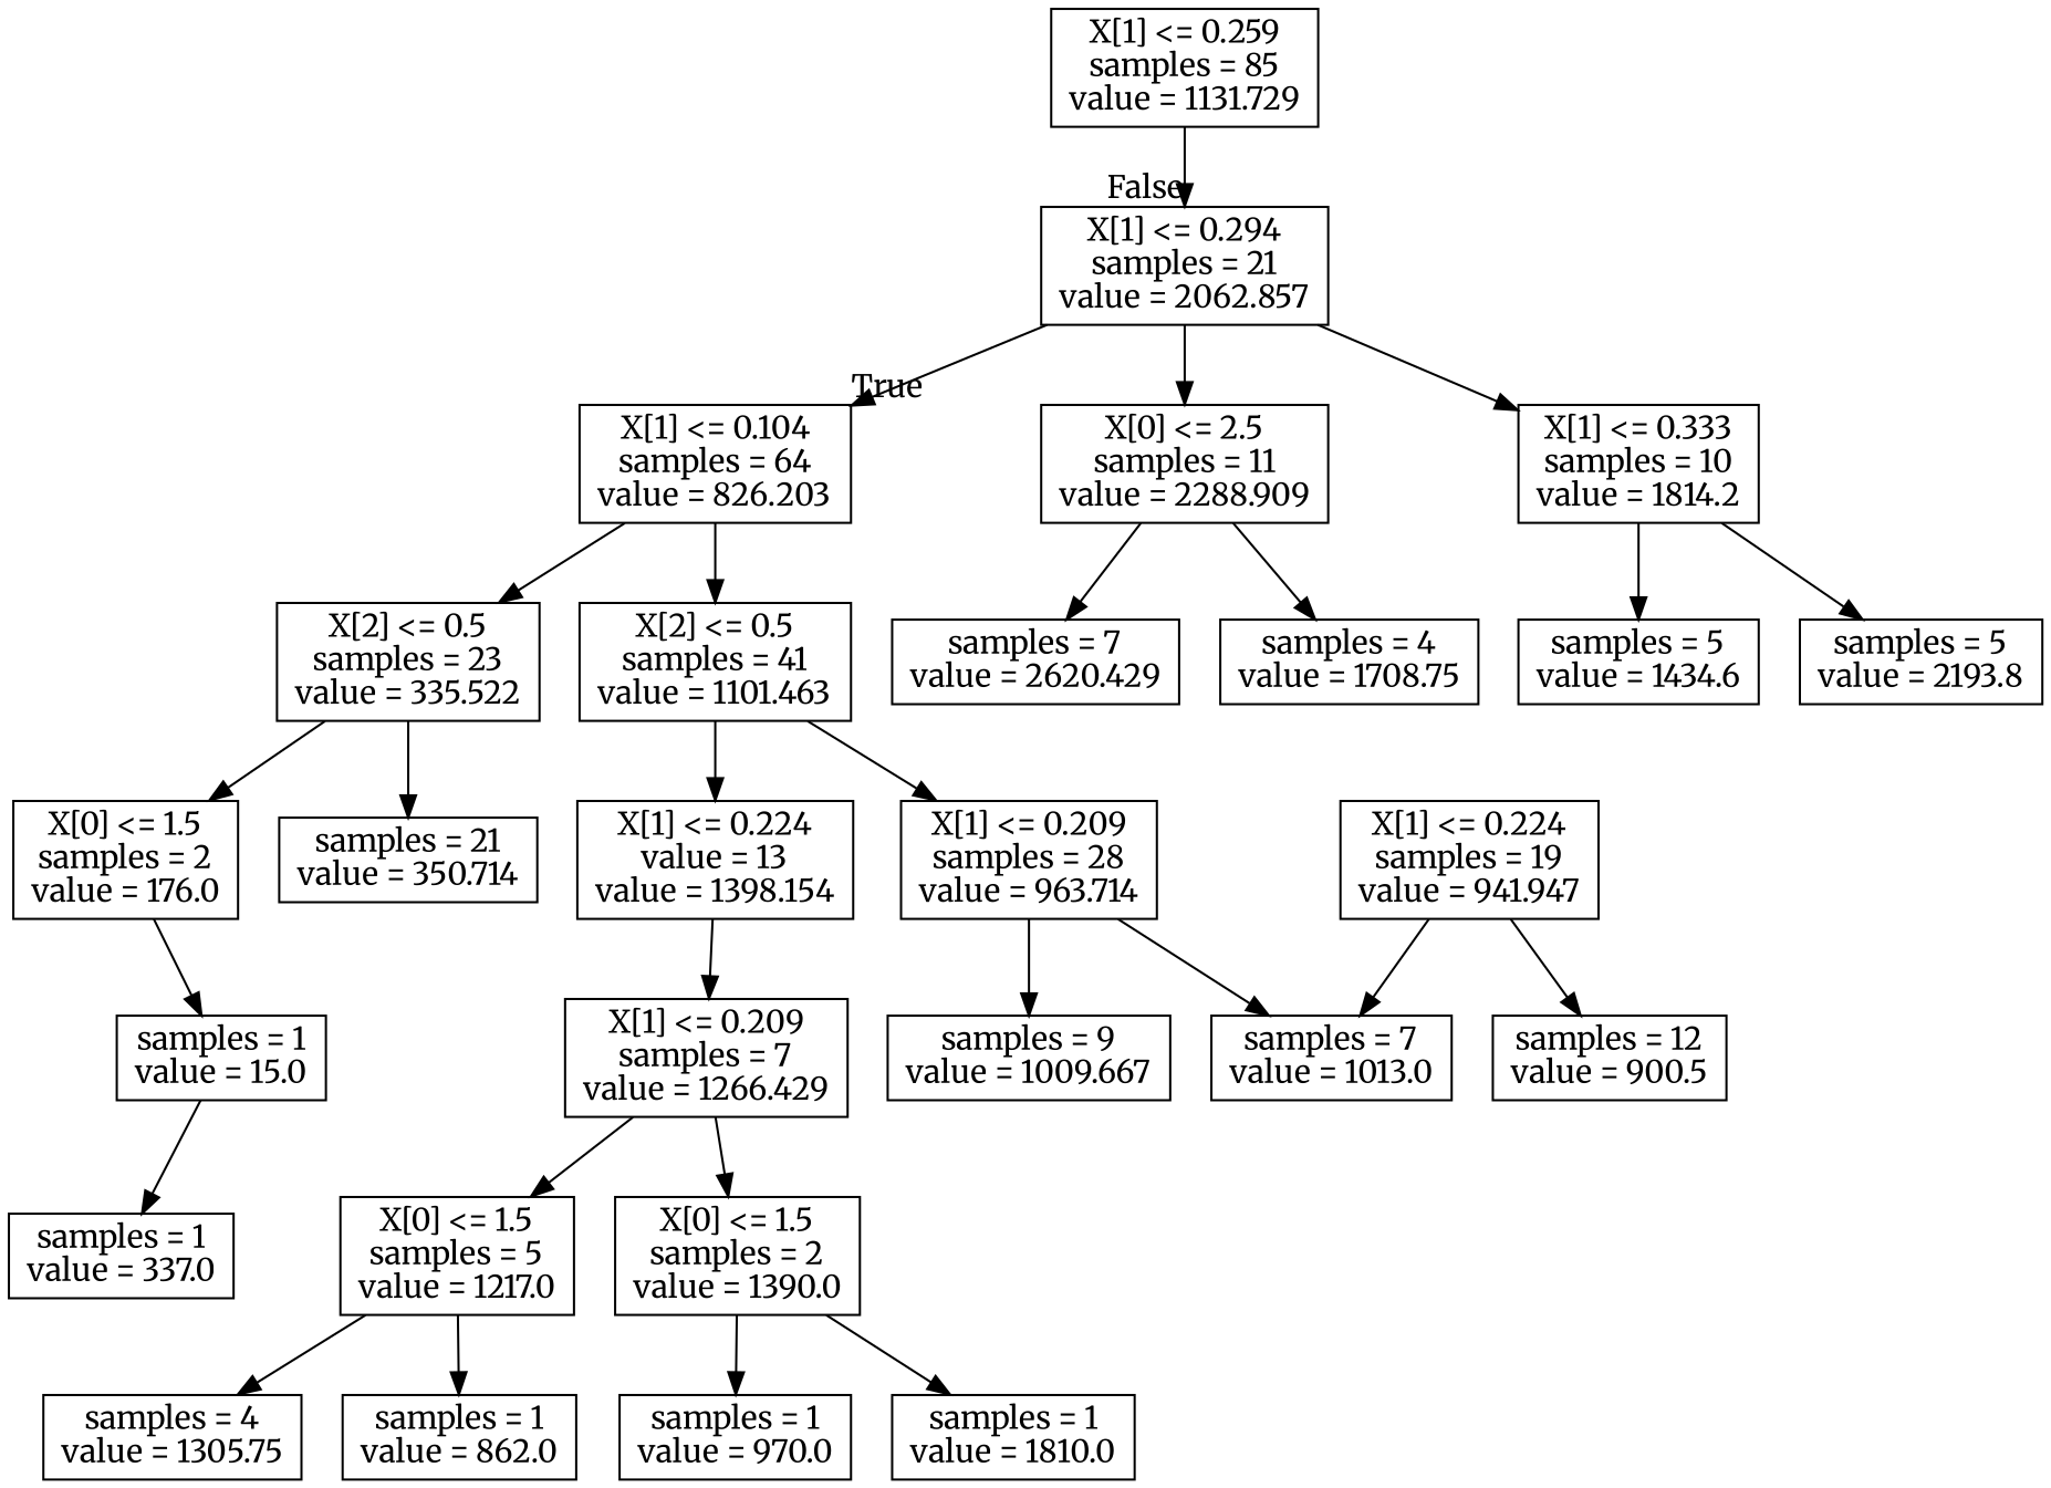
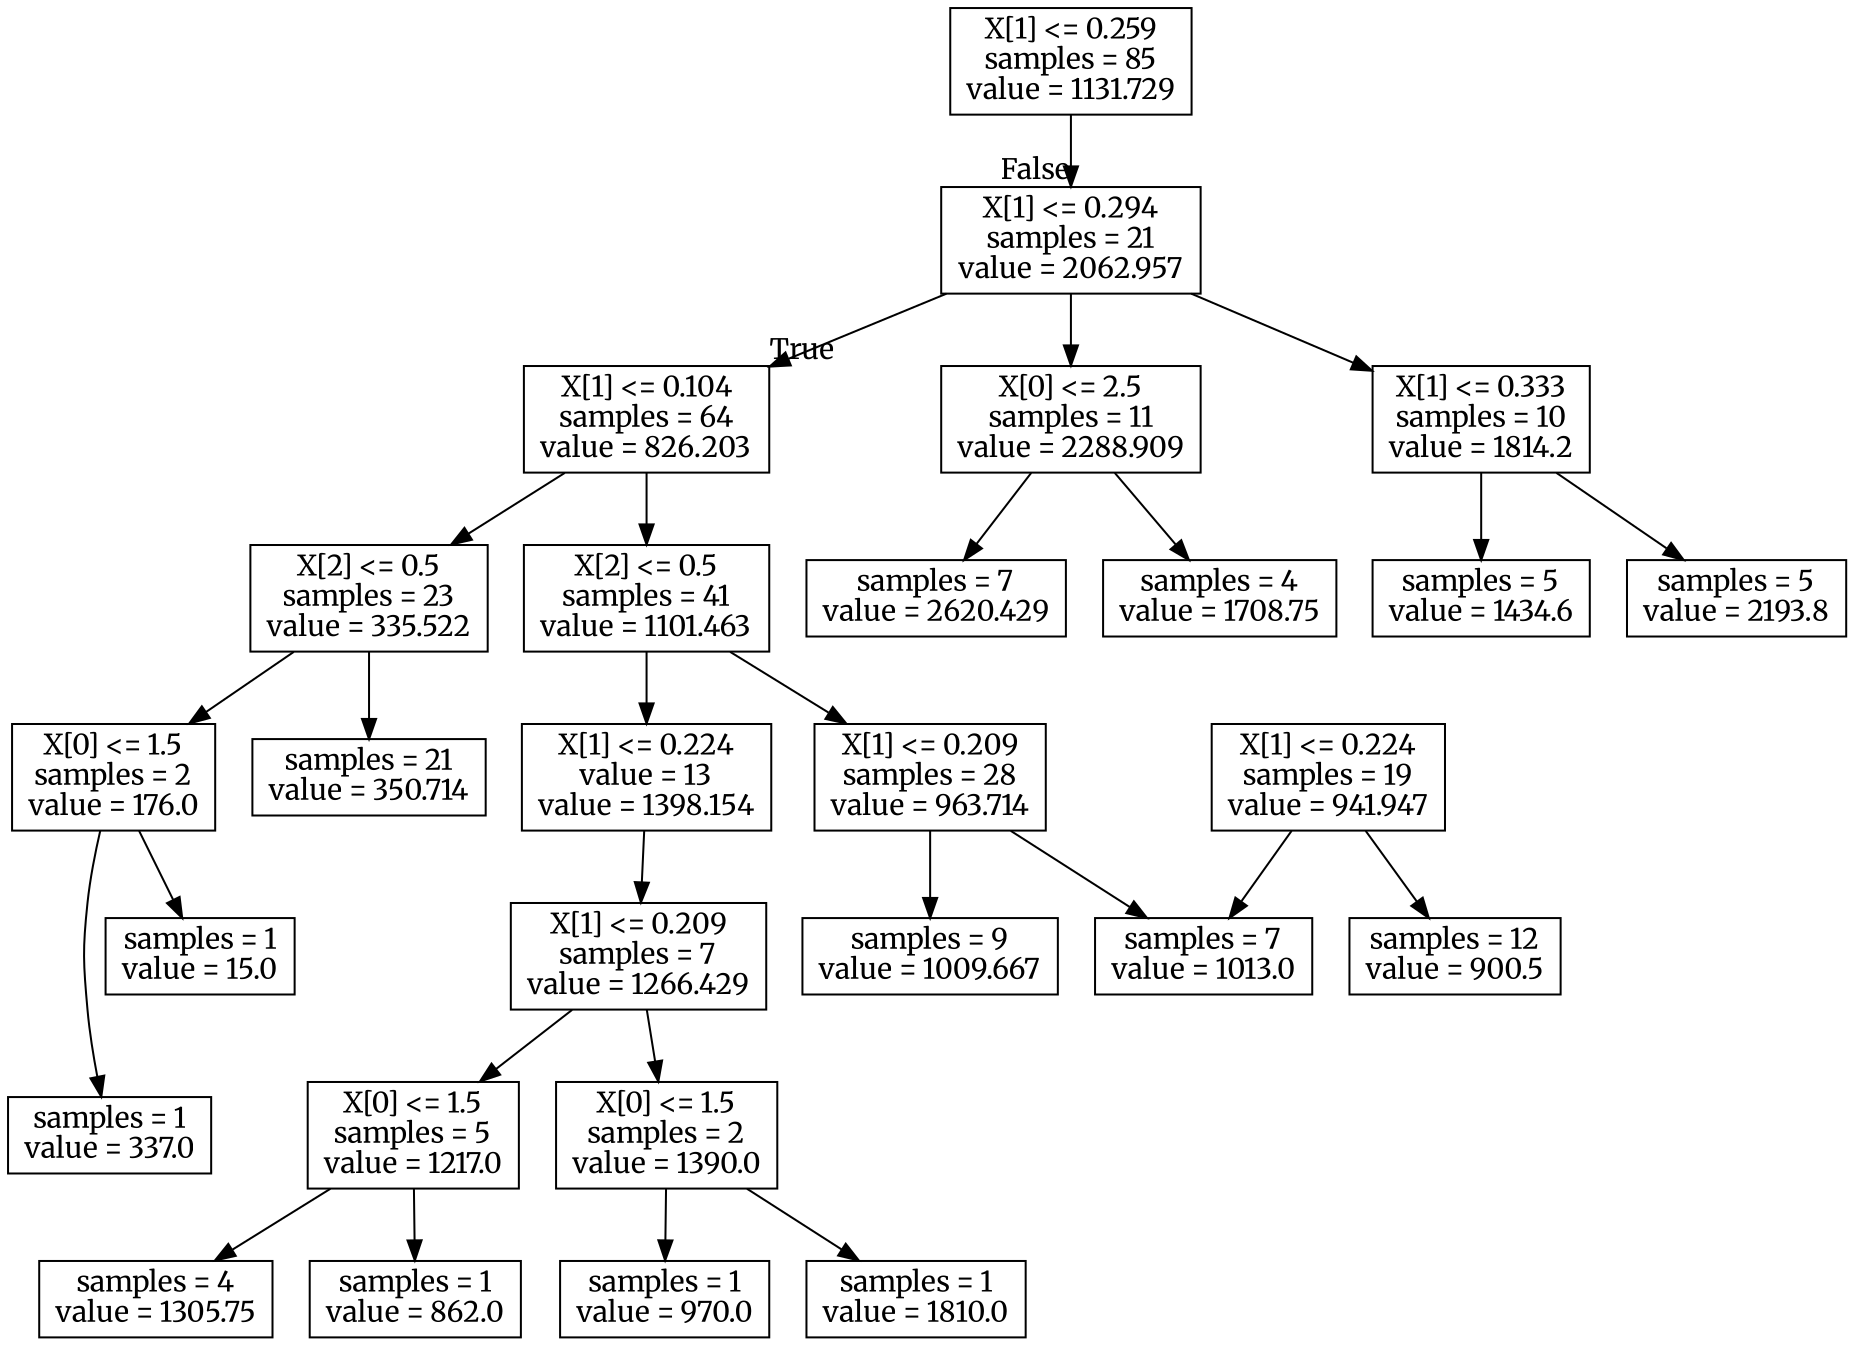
  digraph {
    fontname=Merriweather
    node [fontname=Merriweather shape=box]
    edge [fontname=Merriweather]
    n1 [label="X[1] <= 0.259\nsamples = 85\nvalue = 1131.729"]
-   n2 [label="X[1] <= 0.294\nsamples = 21\nvalue = 2062.857"]
+   n2 [label="X[1] <= 0.294\nsamples = 21\nvalue = 2062.957"]
    n3 [label="X[1] <= 0.104\nsamples = 64\nvalue = 826.203"]
    n4 [label="X[2] <= 0.5\nsamples = 23\nvalue = 335.522"]
    n5 [label="X[2] <= 0.5\nsamples = 41\nvalue = 1101.463"]
    n6 [label="X[0] <= 2.5\nsamples = 11\nvalue = 2288.909"]
    n7 [label="X[1] <= 0.333\nsamples = 10\nvalue = 1814.2"]
    n8 [label="samples = 21\nvalue = 350.714"]
    n9 [label="X[0] <= 1.5\nsamples = 2\nvalue = 176.0"]
    n10 [label="X[1] <= 0.209\nsamples = 28\nvalue = 963.714"]
    n11 [label="X[1] <= 0.224\nvalue = 13\nvalue = 1398.154"]
    n12 [label="samples = 1\nvalue = 337.0"]
    n13 [label="samples = 1\nvalue = 15.0"]
    n14 [label="samples = 9\nvalue = 1009.667"]
    n15 [label="samples = 7\nvalue = 1013.0"]
    n16 [label="X[1] <= 0.209\nsamples = 7\nvalue = 1266.429"]
    n17 [label="X[1] <= 0.224\nsamples = 19\nvalue = 941.947"]
    n18 [label="samples = 12\nvalue = 900.5"]
    n19 [label="X[0] <= 1.5\nsamples = 2\nvalue = 1390.0"]
    n20 [label="X[0] <= 1.5\nsamples = 5\nvalue = 1217.0"]
    n21 [label="samples = 1\nvalue = 970.0"]
    n22 [label="samples = 1\nvalue = 1810.0"]
    n23 [label="samples = 4\nvalue = 1305.75"]
    n24 [label="samples = 1\nvalue = 862.0"]
    n25 [label="samples = 7\nvalue = 2620.429"]
    n26 [label="samples = 4\nvalue = 1708.75"]
    n27 [label="samples = 5\nvalue = 1434.6"]
    n28 [label="samples = 5\nvalue = 2193.8"]
    n1 -> n2 [headlabel=False labelangle=-45 labeldistance=2.5]
    n2 -> n3 [headlabel=True labelangle=45 labeldistance=2.5]
    n2 -> n6
    n2 -> n7
    n3 -> n4
    n3 -> n5
    n4 -> n8
    n4 -> n9
    n5 -> n10
    n5 -> n11
    n6 -> n25
    n6 -> n26
    n7 -> n27
    n7 -> n28
-   n13 -> n12
+   n9 -> n12
    n9 -> n13
    n10 -> n14
    n10 -> n15
    n11 -> n16
    n16 -> n19
    n16 -> n20
    n17 -> n15
    n17 -> n18
    n19 -> n21
    n19 -> n22
    n20 -> n23
    n20 -> n24
  }
